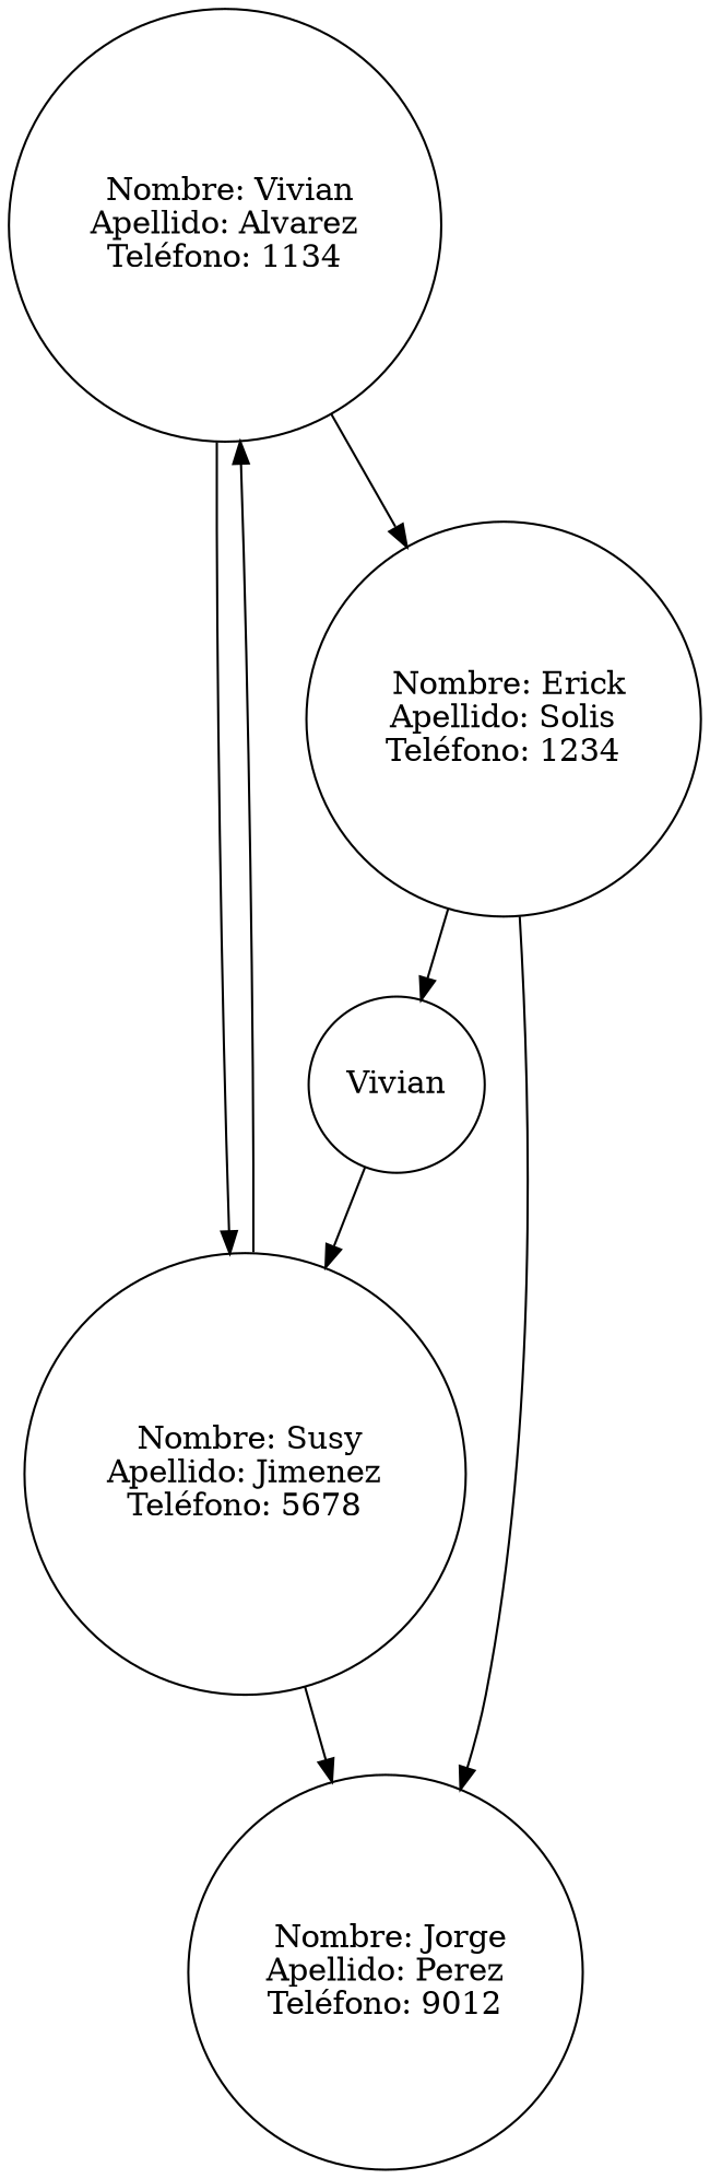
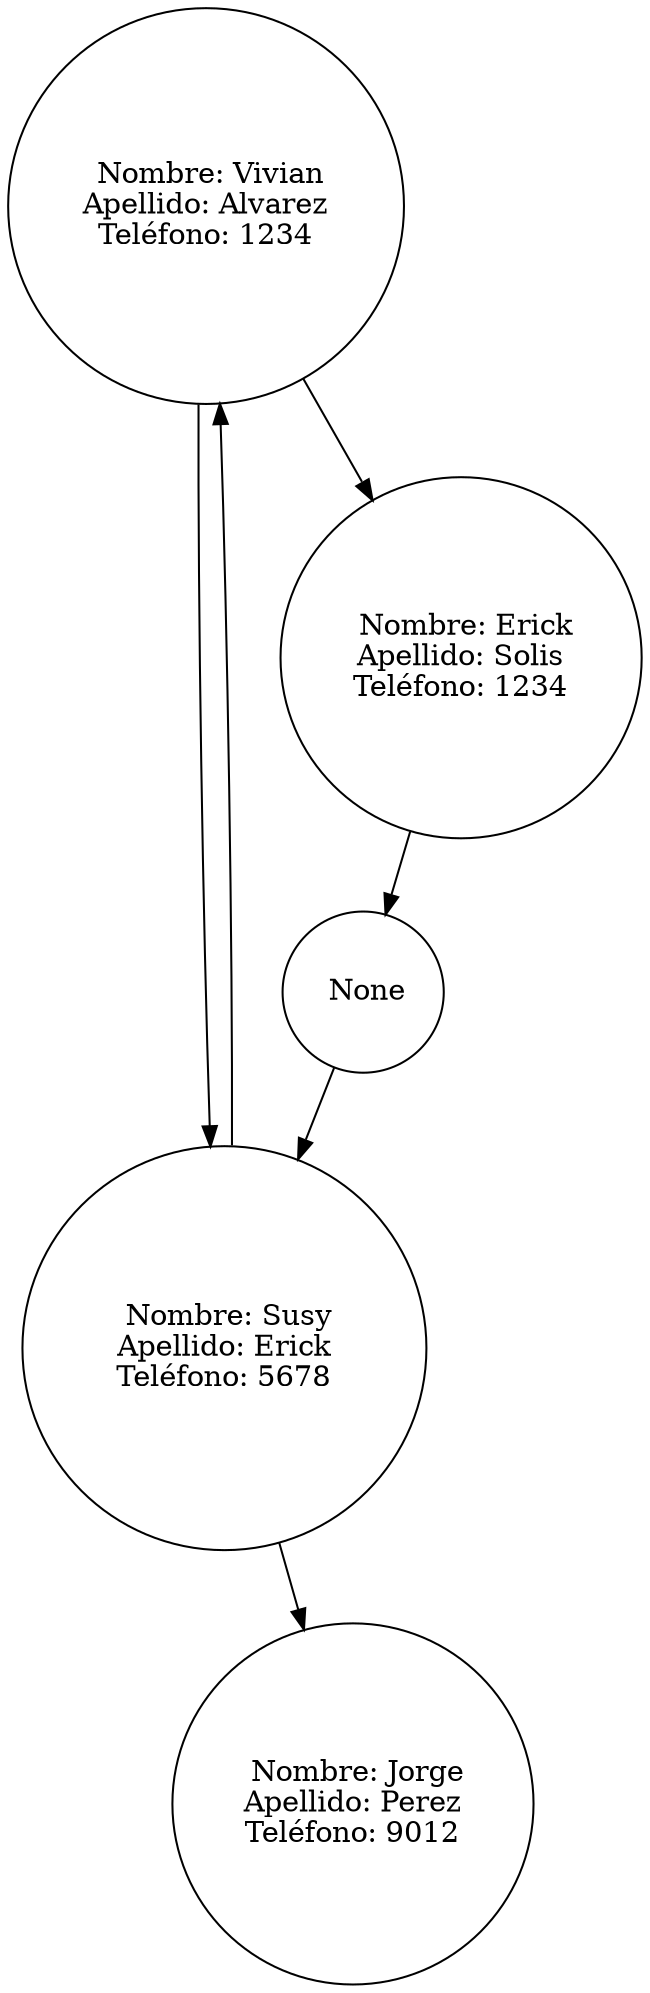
  digraph {
    node [shape=circle]
-   n1 [label=" Nombre: Vivian\nApellido: Alvarez\nTeléfono: 1134"]
-   n2 [label=" Nombre: Susy\nApellido: Jimenez\nTeléfono: 5678"]
+   n1 [label=" Nombre: Vivian\nApellido: Alvarez\nTeléfono: 1234"]
+   n2 [label=" Nombre: Susy\nApellido: Erick\nTeléfono: 5678"]
    n3 [label=" Nombre: Erick\nApellido: Solis\nTeléfono: 1234"]
    n4 [label=" Nombre: Jorge\nApellido: Perez\nTeléfono: 9012"]
-   n5 [label=Vivian]
+   n5 [label=" None"]
    n1 -> n2
    n1 -> n3
    n2 -> n1
    n2 -> n4
-   n3 -> n4
    n3 -> n5
    n5 -> n2
  }
